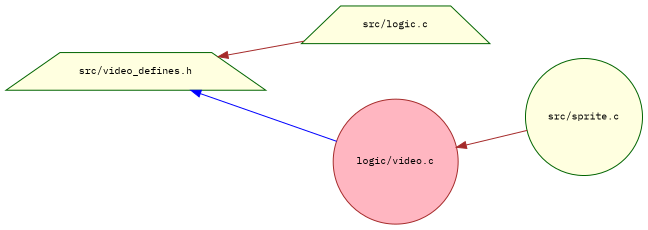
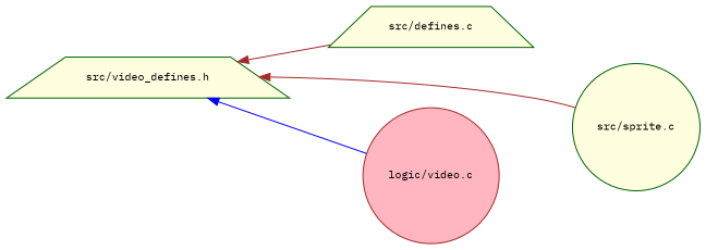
  digraph {
    fontname="IBM Plex Mono"
    rankdir=LR
    node [color=darkgreen fillcolor=lightyellow fontname="IBM Plex Mono" fontsize=10 shape=trapezium style=filled]
    edge [color=brown dir=back fontname="IBM Plex Mono" fontsize=10 labelfontname=Helvetica labelfontsize=10 style=solid]
    n1 [fontcolor=black height=0.2 label="src/video_defines.h" width=0.4]
-   n2 [height=0.2 label="src/logic.c" width=0.4]
+   n2 [height=0.2 label="src/defines.c" width=0.4]
    n3 [height=0.2 label="src/sprite.c" shape=circle width=0.4]
    n4 [color=brown fillcolor=lightpink height=0.2 label="logic/video.c" shape=circle width=0.4]
    n1 -> n2
-   n4 -> n3
+   n1 -> n3
    n1 -> n4 [color=blue]
  }
